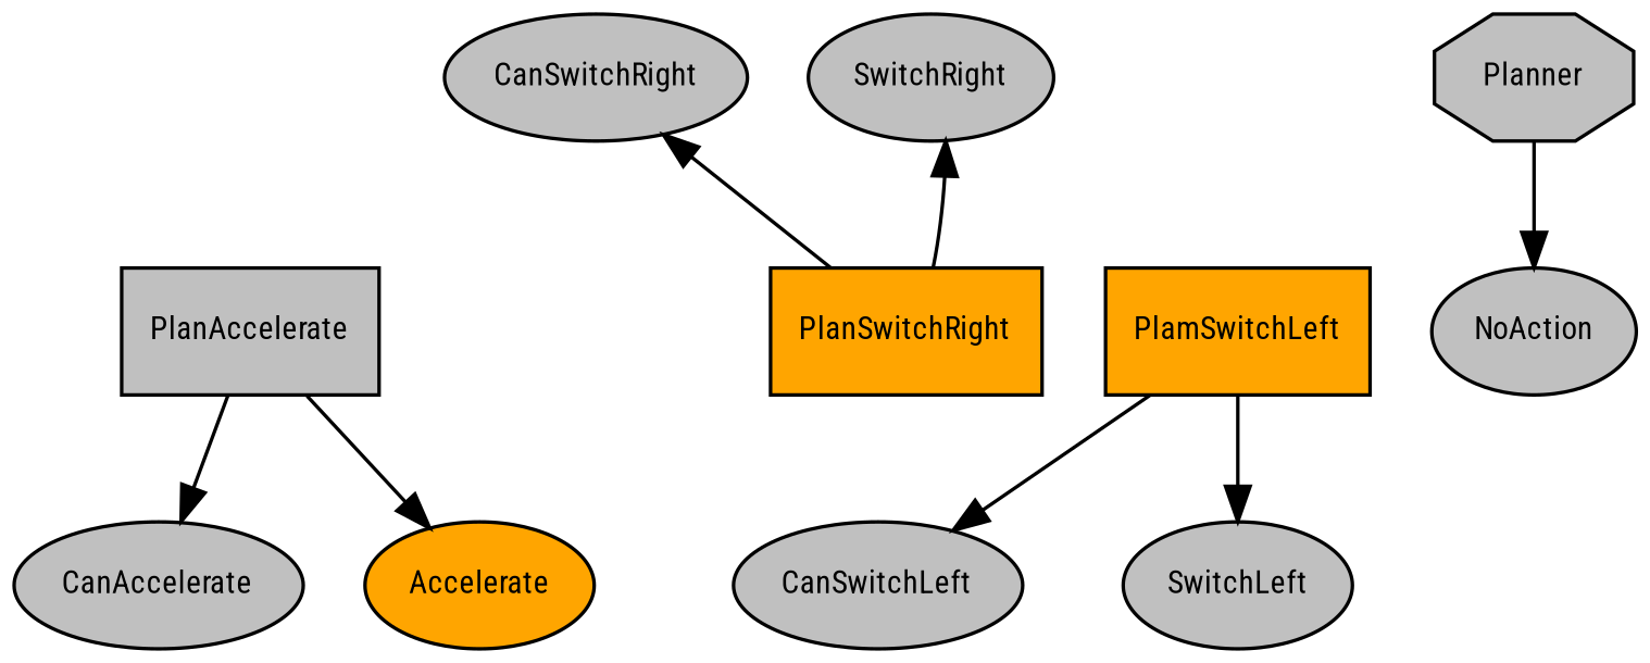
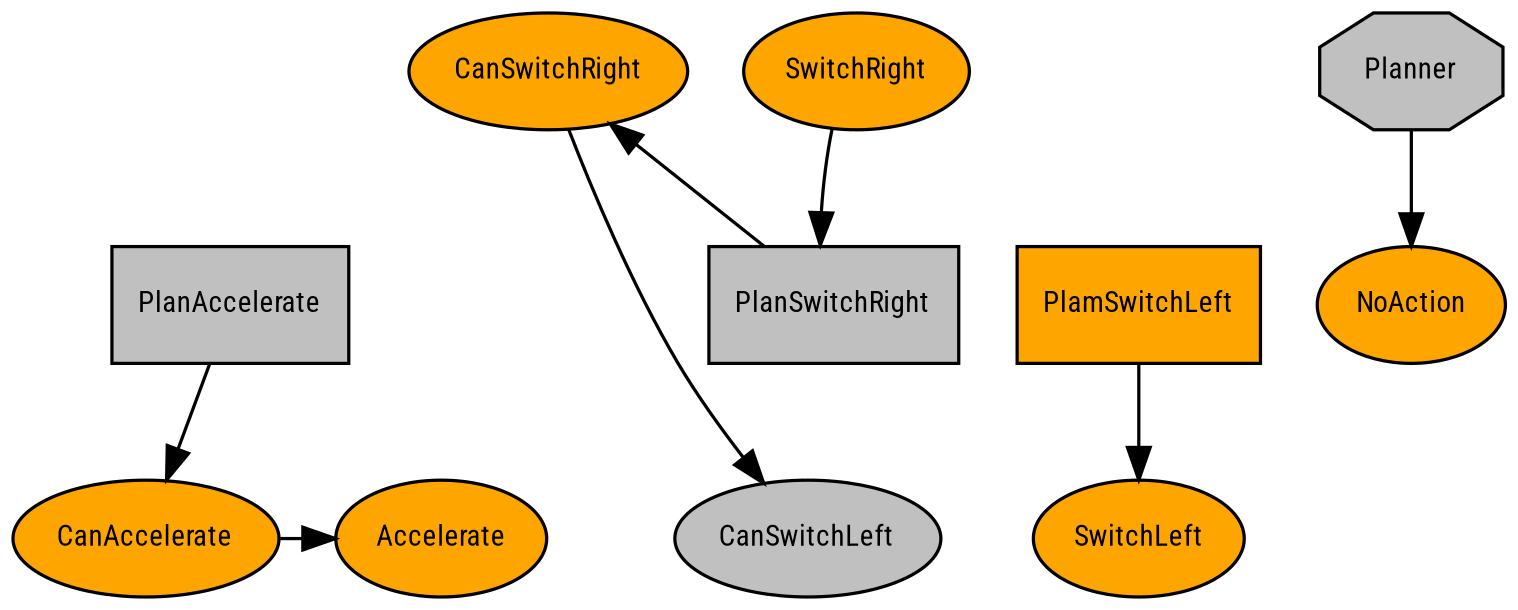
  digraph {
    fontname="Roboto Condensed"
    node [fillcolor=gray fontcolor=black fontname="Roboto Condensed" fontsize=9 shape=ellipse style=filled]
    edge [fontname="Roboto Condensed"]
-   n1 [label=CanAccelerate]
+   n1 [fillcolor=orange label=CanAccelerate]
    n2 [fillcolor=orange label=Accelerate]
    n3 [label=CanSwitchLeft]
-   n4 [label=SwitchLeft]
-   n5 [label=CanSwitchRight]
-   n6 [label=SwitchRight]
+   n4 [fillcolor=orange label=SwitchLeft]
+   n5 [fillcolor=orange label=CanSwitchRight]
+   n6 [fillcolor=orange label=SwitchRight]
    n7 [fillcolor=orange label=PlamSwitchLeft shape=box]
-   n8 [fillcolor=orange label=PlanSwitchRight shape=box]
+   n8 [label=PlanSwitchRight shape=box]
    n9 [label=PlanAccelerate shape=box]
-   n10 [label=NoAction]
+   n10 [fillcolor=orange label=NoAction]
    n11 [label=Planner shape=octagon]
    subgraph sub_1 {
      label=children_of_PlanAccelerate
      rank=same
      n1
      n2
    }
    subgraph sub_2 {
      label=children_of_PlamSwitchLeft
      rank=same
      n3
      n4
    }
    subgraph sub_3 {
      label=children_of_PlanSwitchRight
      rank=same
      n5
      n6
    }
    subgraph sub_4 {
      label=children_of_PlanSwitch
      rank=same
      n7
      n8
    }
    subgraph sub_5 {
      label=children_of_Planner
      rank=same
      n9
      n10
    }
-   n7 -> n3
+   n5 -> n3
    n7 -> n4
    n8 -> n5
-   n8 -> n6
+   n6 -> n8
    n9 -> n1
-   n9 -> n2
+   n1 -> n2
    n11 -> n10
  }
